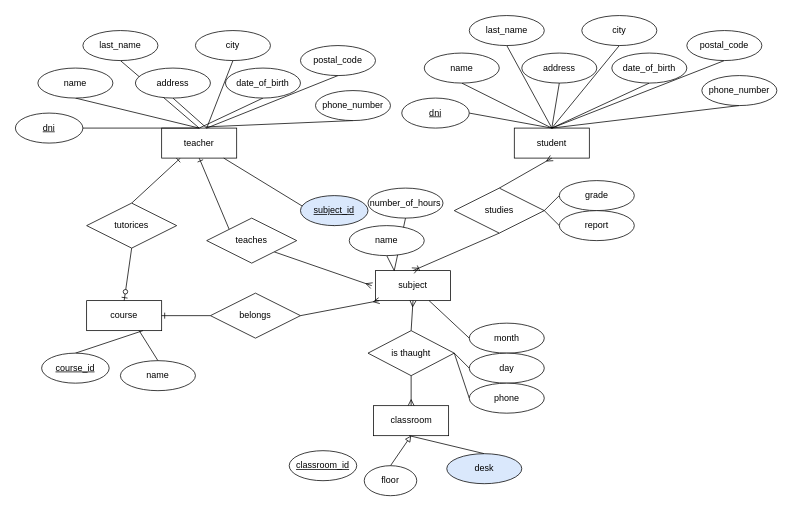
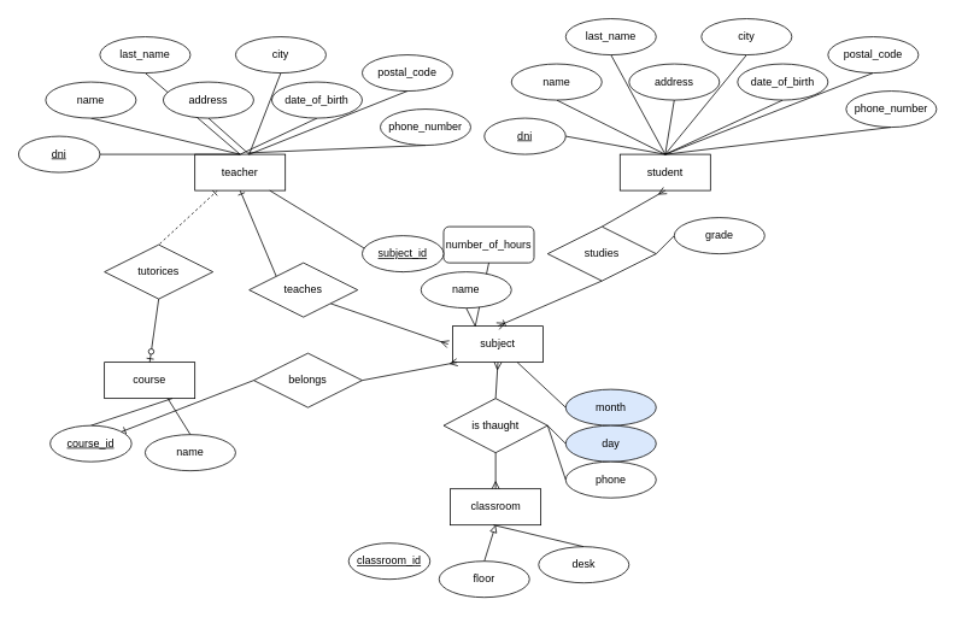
  <mxCell id="0" />
  <mxCell id="1" parent="0" />
  <mxCell id="2" style="rounded=0;orthogonalLoop=1;jettySize=auto;html=1;exitX=0;exitY=0;exitDx=0;exitDy=0;endArrow=ERone;endFill=0;entryX=0.5;entryY=1;entryDx=0;entryDy=0;" edge="1" parent="1" source="43" target="4"><mxGeometry relative="1" as="geometry"><mxPoint x="365" y="230" as="targetPoint" /></mxGeometry></mxCell>
- <mxCell id="3" style="edgeStyle=none;rounded=0;orthogonalLoop=1;jettySize=auto;html=1;exitX=0.25;exitY=1;exitDx=0;exitDy=0;entryX=0.5;entryY=0;entryDx=0;entryDy=0;endArrow=none;endFill=0;startArrow=ERone;startFill=0;" edge="1" parent="1" source="4" target="79"><mxGeometry relative="1" as="geometry" /></mxCell>
+ <mxCell id="3" style="edgeStyle=none;rounded=0;orthogonalLoop=1;jettySize=auto;html=1;exitX=0.25;exitY=1;exitDx=0;exitDy=0;entryX=0.5;entryY=0;entryDx=0;entryDy=0;endArrow=none;endFill=0;startArrow=ERone;startFill=0;dashed=1;" edge="1" parent="1" source="4" target="79"><mxGeometry relative="1" as="geometry" /></mxCell>
  <mxCell id="4" value="teacher" style="whiteSpace=wrap;html=1;align=center;" vertex="1" parent="1"><mxGeometry x="215" y="170" width="100" height="40" as="geometry" /></mxCell>
  <mxCell id="5" style="edgeStyle=none;rounded=0;orthogonalLoop=1;jettySize=auto;html=1;exitX=0.5;exitY=1;exitDx=0;exitDy=0;entryX=0.5;entryY=0;entryDx=0;entryDy=0;endArrow=none;endFill=0;" edge="1" parent="1" source="6" target="4"><mxGeometry relative="1" as="geometry" /></mxCell>
  <mxCell id="6" value="name" style="ellipse;whiteSpace=wrap;html=1;align=center;" vertex="1" parent="1"><mxGeometry x="50" y="90" width="100" height="40" as="geometry" /></mxCell>
  <mxCell id="7" style="edgeStyle=none;rounded=0;orthogonalLoop=1;jettySize=auto;html=1;exitX=0.5;exitY=1;exitDx=0;exitDy=0;endArrow=none;endFill=0;" edge="1" parent="1" source="8"><mxGeometry relative="1" as="geometry"><mxPoint x="265" y="170" as="targetPoint" /></mxGeometry></mxCell>
  <mxCell id="8" value="last_name" style="ellipse;whiteSpace=wrap;html=1;align=center;" vertex="1" parent="1"><mxGeometry x="110" width="100" height="40" as="geometry" y="40" /></mxCell>
  <mxCell id="9" style="edgeStyle=none;rounded=0;orthogonalLoop=1;jettySize=auto;html=1;exitX=0.5;exitY=1;exitDx=0;exitDy=0;endArrow=none;endFill=0;" edge="1" parent="1" source="73"><mxGeometry relative="1" as="geometry"><mxPoint x="275" y="170" as="targetPoint" /></mxGeometry></mxCell>
  <mxCell id="10" style="edgeStyle=none;rounded=0;orthogonalLoop=1;jettySize=auto;html=1;exitX=0.5;exitY=1;exitDx=0;exitDy=0;endArrow=none;endFill=0;" edge="1" parent="1" source="11"><mxGeometry relative="1" as="geometry"><mxPoint x="275" y="170" as="targetPoint" /></mxGeometry></mxCell>
  <mxCell id="11" value="city" style="ellipse;whiteSpace=wrap;html=1;align=center;" vertex="1" parent="1"><mxGeometry x="260" width="100" height="40" as="geometry" y="40" /></mxCell>
  <mxCell id="12" style="edgeStyle=none;rounded=0;orthogonalLoop=1;jettySize=auto;html=1;exitX=0.5;exitY=1;exitDx=0;exitDy=0;entryX=0.5;entryY=0;entryDx=0;entryDy=0;endArrow=none;endFill=0;" edge="1" parent="1" source="13" target="4"><mxGeometry relative="1" as="geometry" /></mxCell>
  <mxCell id="13" value="date_of_birth" style="ellipse;whiteSpace=wrap;html=1;align=center;" vertex="1" parent="1"><mxGeometry x="300" y="90" width="100" height="40" as="geometry" /></mxCell>
  <mxCell id="14" style="edgeStyle=none;rounded=0;orthogonalLoop=1;jettySize=auto;html=1;exitX=1;exitY=0.5;exitDx=0;exitDy=0;entryX=0.5;entryY=0;entryDx=0;entryDy=0;endArrow=none;endFill=0;" edge="1" parent="1" source="15" target="4"><mxGeometry relative="1" as="geometry" /></mxCell>
  <mxCell id="15" value="dni" style="ellipse;whiteSpace=wrap;html=1;align=center;fontStyle=4;" vertex="1" parent="1"><mxGeometry x="20" y="150" width="90" height="40" as="geometry" /></mxCell>
  <mxCell id="16" style="edgeStyle=none;rounded=0;orthogonalLoop=1;jettySize=auto;html=1;exitX=0.5;exitY=1;exitDx=0;exitDy=0;endArrow=none;endFill=0;" edge="1" parent="1" source="17"><mxGeometry relative="1" as="geometry"><mxPoint x="275" y="170" as="targetPoint" /></mxGeometry></mxCell>
  <mxCell id="17" value="postal_code" style="ellipse;whiteSpace=wrap;html=1;align=center;" vertex="1" parent="1"><mxGeometry x="400" y="60" width="100" height="40" as="geometry" /></mxCell>
  <mxCell id="18" style="edgeStyle=none;rounded=0;orthogonalLoop=1;jettySize=auto;html=1;exitX=0.5;exitY=1;exitDx=0;exitDy=0;entryX=0.588;entryY=-0.04;entryDx=0;entryDy=0;endArrow=none;endFill=0;entryPerimeter=0;" edge="1" parent="1" source="19" target="4"><mxGeometry relative="1" as="geometry" /></mxCell>
  <mxCell id="19" value="phone_number" style="ellipse;whiteSpace=wrap;html=1;align=center;" vertex="1" parent="1"><mxGeometry x="420" y="120" width="100" height="40" as="geometry" /></mxCell>
  <mxCell id="20" value="student" style="whiteSpace=wrap;html=1;align=center;" vertex="1" parent="1"><mxGeometry x="685" y="170" width="100" height="40" as="geometry" /></mxCell>
  <mxCell id="21" style="edgeStyle=none;rounded=0;orthogonalLoop=1;jettySize=auto;html=1;exitX=0.5;exitY=1;exitDx=0;exitDy=0;endArrow=none;endFill=0;" edge="1" parent="1" source="22"><mxGeometry relative="1" as="geometry"><mxPoint x="735" y="170" as="targetPoint" /></mxGeometry></mxCell>
  <mxCell id="22" value="name" style="ellipse;whiteSpace=wrap;html=1;align=center;" vertex="1" parent="1"><mxGeometry x="565" y="70" width="100" height="40" as="geometry" /></mxCell>
  <mxCell id="23" style="edgeStyle=none;rounded=0;orthogonalLoop=1;jettySize=auto;html=1;exitX=0.5;exitY=1;exitDx=0;exitDy=0;endArrow=none;endFill=0;" edge="1" parent="1" source="24"><mxGeometry relative="1" as="geometry"><mxPoint x="735" y="170" as="targetPoint" /></mxGeometry></mxCell>
  <mxCell id="24" value="last_name" style="ellipse;whiteSpace=wrap;html=1;align=center;" vertex="1" parent="1"><mxGeometry x="625" y="20" width="100" height="40" as="geometry" /></mxCell>
  <mxCell id="25" style="edgeStyle=none;rounded=0;orthogonalLoop=1;jettySize=auto;html=1;exitX=0.5;exitY=1;exitDx=0;exitDy=0;endArrow=none;endFill=0;" edge="1" parent="1" source="26"><mxGeometry relative="1" as="geometry"><mxPoint x="735" y="170" as="targetPoint" /></mxGeometry></mxCell>
  <mxCell id="26" value="address" style="ellipse;whiteSpace=wrap;html=1;align=center;" vertex="1" parent="1"><mxGeometry x="695" y="70" width="100" height="40" as="geometry" /></mxCell>
  <mxCell id="27" style="edgeStyle=none;rounded=0;orthogonalLoop=1;jettySize=auto;html=1;exitX=0.5;exitY=1;exitDx=0;exitDy=0;endArrow=none;endFill=0;" edge="1" parent="1" source="28"><mxGeometry relative="1" as="geometry"><mxPoint x="735" y="170" as="targetPoint" /></mxGeometry></mxCell>
  <mxCell id="28" value="city" style="ellipse;whiteSpace=wrap;html=1;align=center;" vertex="1" parent="1"><mxGeometry x="775" y="20" width="100" height="40" as="geometry" /></mxCell>
  <mxCell id="29" style="edgeStyle=none;rounded=0;orthogonalLoop=1;jettySize=auto;html=1;exitX=0.5;exitY=1;exitDx=0;exitDy=0;entryX=0.5;entryY=0;entryDx=0;entryDy=0;endArrow=none;endFill=0;" edge="1" parent="1" source="30" target="20"><mxGeometry relative="1" as="geometry" /></mxCell>
  <mxCell id="30" value="date_of_birth" style="ellipse;whiteSpace=wrap;html=1;align=center;" vertex="1" parent="1"><mxGeometry x="815" y="70" width="100" height="40" as="geometry" /></mxCell>
  <mxCell id="31" style="edgeStyle=none;rounded=0;orthogonalLoop=1;jettySize=auto;html=1;exitX=1;exitY=0.5;exitDx=0;exitDy=0;entryX=0.5;entryY=0;entryDx=0;entryDy=0;endArrow=none;endFill=0;" edge="1" parent="1" source="32" target="20"><mxGeometry relative="1" as="geometry" /></mxCell>
  <mxCell id="32" value="dni" style="ellipse;whiteSpace=wrap;html=1;align=center;fontStyle=4;" vertex="1" parent="1"><mxGeometry x="535" y="130" width="90" height="40" as="geometry" /></mxCell>
  <mxCell id="33" style="edgeStyle=none;rounded=0;orthogonalLoop=1;jettySize=auto;html=1;exitX=0.5;exitY=1;exitDx=0;exitDy=0;endArrow=none;endFill=0;" edge="1" parent="1" source="34"><mxGeometry relative="1" as="geometry"><mxPoint x="735" y="170" as="targetPoint" /></mxGeometry></mxCell>
  <mxCell id="34" value="postal_code" style="ellipse;whiteSpace=wrap;html=1;align=center;" vertex="1" parent="1"><mxGeometry x="915" width="100" height="40" as="geometry" y="40" /></mxCell>
  <mxCell id="35" style="edgeStyle=none;rounded=0;orthogonalLoop=1;jettySize=auto;html=1;exitX=0.5;exitY=1;exitDx=0;exitDy=0;endArrow=none;endFill=0;" edge="1" parent="1" source="36"><mxGeometry relative="1" as="geometry"><mxPoint x="735" y="170" as="targetPoint" /></mxGeometry></mxCell>
  <mxCell id="36" value="phone_number" style="ellipse;whiteSpace=wrap;html=1;align=center;" vertex="1" parent="1"><mxGeometry x="935" y="100" width="100" height="40" as="geometry" /></mxCell>
  <mxCell id="37" value="subject" style="whiteSpace=wrap;html=1;align=center;" vertex="1" parent="1"><mxGeometry x="500" y="360" width="100" height="40" as="geometry" /></mxCell>
  <mxCell id="38" style="edgeStyle=none;rounded=0;orthogonalLoop=1;jettySize=auto;html=1;exitX=0.5;exitY=1;exitDx=0;exitDy=0;endArrow=none;endFill=0;" edge="1" parent="1" source="39"><mxGeometry relative="1" as="geometry"><mxPoint x="525" y="360" as="targetPoint" /></mxGeometry></mxCell>
- <mxCell id="39" value="number_of_hours" style="ellipse;whiteSpace=wrap;html=1;align=center;" vertex="1" parent="1"><mxGeometry x="490" y="250" width="100" height="40" as="geometry" /></mxCell>
+ <mxCell id="39" value="number_of_hours" style="whiteSpace=wrap;html=1;align=center;rounded=1;" vertex="1" parent="1"><mxGeometry x="490" y="250" width="100" height="40" as="geometry" /></mxCell>
  <mxCell id="40" style="edgeStyle=none;rounded=0;orthogonalLoop=1;jettySize=auto;html=1;exitX=0.5;exitY=1;exitDx=0;exitDy=0;endArrow=none;endFill=0;" edge="1" parent="1" source="41" target="4"><mxGeometry relative="1" as="geometry" /></mxCell>
- <mxCell id="41" value="subject_id" style="ellipse;whiteSpace=wrap;html=1;align=center;fontStyle=4;fillColor=#dae8fc;" vertex="1" parent="1"><mxGeometry x="400" y="260" width="90" height="40" as="geometry" /></mxCell>
+ <mxCell id="41" value="subject_id" style="ellipse;whiteSpace=wrap;html=1;align=center;fontStyle=4;" vertex="1" parent="1"><mxGeometry x="400" y="260" width="90" height="40" as="geometry" /></mxCell>
  <mxCell id="42" style="edgeStyle=none;rounded=0;orthogonalLoop=1;jettySize=auto;html=1;exitX=1;exitY=1;exitDx=0;exitDy=0;endArrow=ERmany;endFill=0;" edge="1" parent="1" source="43"><mxGeometry relative="1" as="geometry"><mxPoint x="495" y="380" as="targetPoint" /></mxGeometry></mxCell>
  <mxCell id="43" value="teaches" style="shape=rhombus;perimeter=rhombusPerimeter;whiteSpace=wrap;html=1;align=center;" vertex="1" parent="1"><mxGeometry x="275" y="290" width="120" height="60" as="geometry" /></mxCell>
  <mxCell id="44" style="edgeStyle=none;rounded=0;orthogonalLoop=1;jettySize=auto;html=1;exitX=0.5;exitY=0;exitDx=0;exitDy=0;entryX=0.5;entryY=1;entryDx=0;entryDy=0;endArrow=ERmany;endFill=0;" edge="1" parent="1" source="46" target="20"><mxGeometry relative="1" as="geometry" /></mxCell>
  <mxCell id="45" style="edgeStyle=none;rounded=0;orthogonalLoop=1;jettySize=auto;html=1;exitX=0.5;exitY=1;exitDx=0;exitDy=0;entryX=0.5;entryY=0;entryDx=0;entryDy=0;endArrow=ERoneToMany;endFill=0;" edge="1" parent="1" source="46" target="37"><mxGeometry relative="1" as="geometry" /></mxCell>
  <mxCell id="46" value="studies" style="shape=rhombus;perimeter=rhombusPerimeter;whiteSpace=wrap;html=1;align=center;" vertex="1" parent="1"><mxGeometry x="605" y="250" width="120" height="60" as="geometry" /></mxCell>
  <mxCell id="47" value="course" style="whiteSpace=wrap;html=1;align=center;" vertex="1" parent="1"><mxGeometry x="115" y="400" width="100" height="40" as="geometry" /></mxCell>
  <mxCell id="48" style="edgeStyle=none;rounded=0;orthogonalLoop=1;jettySize=auto;html=1;exitX=0.5;exitY=0;exitDx=0;exitDy=0;endArrow=none;endFill=0;" edge="1" parent="1" source="49"><mxGeometry relative="1" as="geometry"><mxPoint x="185" y="440" as="targetPoint" /></mxGeometry></mxCell>
  <mxCell id="49" value="name" style="ellipse;whiteSpace=wrap;html=1;align=center;" vertex="1" parent="1"><mxGeometry x="160" y="480" width="100" height="40" as="geometry" /></mxCell>
  <mxCell id="50" style="edgeStyle=none;rounded=0;orthogonalLoop=1;jettySize=auto;html=1;exitX=0.5;exitY=0;exitDx=0;exitDy=0;entryX=0.75;entryY=1;entryDx=0;entryDy=0;endArrow=none;endFill=0;" edge="1" parent="1" source="51" target="47"><mxGeometry relative="1" as="geometry" /></mxCell>
  <mxCell id="51" value="course_id" style="ellipse;whiteSpace=wrap;html=1;align=center;fontStyle=4;" vertex="1" parent="1"><mxGeometry x="55" y="470" width="90" height="40" as="geometry" /></mxCell>
  <mxCell id="52" style="edgeStyle=none;rounded=0;orthogonalLoop=1;jettySize=auto;html=1;exitX=1;exitY=0.5;exitDx=0;exitDy=0;endArrow=ERmany;endFill=0;" edge="1" parent="1" source="54"><mxGeometry relative="1" as="geometry"><mxPoint x="505" y="400" as="targetPoint" /></mxGeometry></mxCell>
- <mxCell id="53" style="edgeStyle=none;rounded=0;orthogonalLoop=1;jettySize=auto;html=1;exitX=0;exitY=0.5;exitDx=0;exitDy=0;entryX=1;entryY=0.5;entryDx=0;entryDy=0;endArrow=ERone;endFill=0;" edge="1" parent="1" source="54" target="47"><mxGeometry relative="1" as="geometry" /></mxCell>
+ <mxCell id="53" style="edgeStyle=none;rounded=0;orthogonalLoop=1;jettySize=auto;html=1;exitX=0;exitY=0.5;exitDx=0;exitDy=0;endArrow=ERone;endFill=0;" edge="1" parent="1" source="54" target="51"><mxGeometry relative="1" as="geometry" /></mxCell>
  <mxCell id="54" value="belongs" style="shape=rhombus;perimeter=rhombusPerimeter;whiteSpace=wrap;html=1;align=center;" vertex="1" parent="1"><mxGeometry x="280" y="390" width="120" height="60" as="geometry" /></mxCell>
  <mxCell id="55" value="classroom" style="whiteSpace=wrap;html=1;align=center;" vertex="1" parent="1"><mxGeometry x="497.5" y="540" width="100" height="40" as="geometry" /></mxCell>
  <mxCell id="56" style="edgeStyle=none;rounded=0;orthogonalLoop=1;jettySize=auto;html=1;exitX=0.5;exitY=0;exitDx=0;exitDy=0;entryX=0.5;entryY=1;entryDx=0;entryDy=0;endArrow=ERmany;endFill=0;" edge="1" parent="1" source="58" target="37"><mxGeometry relative="1" as="geometry" /></mxCell>
  <mxCell id="57" style="edgeStyle=none;rounded=0;orthogonalLoop=1;jettySize=auto;html=1;exitX=0.5;exitY=1;exitDx=0;exitDy=0;entryX=0.5;entryY=0;entryDx=0;entryDy=0;endArrow=ERmany;endFill=0;" edge="1" parent="1" source="58" target="55"><mxGeometry relative="1" as="geometry" /></mxCell>
  <mxCell id="58" value="is thaught" style="shape=rhombus;perimeter=rhombusPerimeter;whiteSpace=wrap;html=1;align=center;" vertex="1" parent="1"><mxGeometry x="490" y="440" width="115" height="60" as="geometry" /></mxCell>
  <mxCell id="59" value="classroom_id" style="ellipse;whiteSpace=wrap;html=1;align=center;fontStyle=4;" vertex="1" parent="1"><mxGeometry x="385" y="600" width="90" height="40" as="geometry" /></mxCell>
  <mxCell id="60" style="edgeStyle=none;rounded=0;orthogonalLoop=1;jettySize=auto;html=1;exitX=0.5;exitY=0;exitDx=0;exitDy=0;entryX=0.5;entryY=1;entryDx=0;entryDy=0;endArrow=block;endFill=0;" edge="1" parent="1" source="61" target="55"><mxGeometry relative="1" as="geometry" /></mxCell>
- <mxCell id="61" value="floor" style="ellipse;whiteSpace=wrap;html=1;align=center;" vertex="1" parent="1"><mxGeometry x="485" y="620" width="70" height="40" as="geometry" /></mxCell>
+ <mxCell id="61" value="floor" style="ellipse;whiteSpace=wrap;html=1;align=center;" vertex="1" parent="1"><mxGeometry x="485" y="620" width="100" height="40" as="geometry" /></mxCell>
  <mxCell id="62" style="edgeStyle=none;rounded=0;orthogonalLoop=1;jettySize=auto;html=1;exitX=0.5;exitY=0;exitDx=0;exitDy=0;endArrow=none;endFill=0;" edge="1" parent="1" source="63"><mxGeometry relative="1" as="geometry"><mxPoint x="545" y="580" as="targetPoint" /></mxGeometry></mxCell>
- <mxCell id="63" value="desk" style="ellipse;whiteSpace=wrap;html=1;align=center;fillColor=#dae8fc;" vertex="1" parent="1"><mxGeometry x="595" y="604" width="100" height="40" as="geometry" /></mxCell>
+ <mxCell id="63" value="desk" style="ellipse;whiteSpace=wrap;html=1;align=center;" vertex="1" parent="1"><mxGeometry x="595" y="604" width="100" height="40" as="geometry" /></mxCell>
  <mxCell id="64" style="edgeStyle=none;rounded=0;orthogonalLoop=1;jettySize=auto;html=1;exitX=0;exitY=0.5;exitDx=0;exitDy=0;endArrow=none;endFill=0;" edge="1" parent="1" source="65" target="37"><mxGeometry relative="1" as="geometry" /></mxCell>
- <mxCell id="65" value="month" style="ellipse;whiteSpace=wrap;html=1;align=center;" vertex="1" parent="1"><mxGeometry x="625" y="430" width="100" height="40" as="geometry" /></mxCell>
+ <mxCell id="65" value="month" style="ellipse;whiteSpace=wrap;html=1;align=center;fillColor=#dae8fc;" vertex="1" parent="1"><mxGeometry x="625" y="430" width="100" height="40" as="geometry" /></mxCell>
  <mxCell id="66" style="edgeStyle=none;rounded=0;orthogonalLoop=1;jettySize=auto;html=1;exitX=0;exitY=0.5;exitDx=0;exitDy=0;endArrow=none;endFill=0;" edge="1" parent="1" source="67"><mxGeometry relative="1" as="geometry"><mxPoint x="605" y="470" as="targetPoint" /></mxGeometry></mxCell>
- <mxCell id="67" value="day" style="ellipse;whiteSpace=wrap;html=1;align=center;" vertex="1" parent="1"><mxGeometry x="625" y="470" width="100" height="40" as="geometry" /></mxCell>
+ <mxCell id="67" value="day" style="ellipse;whiteSpace=wrap;html=1;align=center;fillColor=#dae8fc;" vertex="1" parent="1"><mxGeometry x="625" y="470" width="100" height="40" as="geometry" /></mxCell>
  <mxCell id="68" style="edgeStyle=none;rounded=0;orthogonalLoop=1;jettySize=auto;html=1;exitX=0;exitY=0.5;exitDx=0;exitDy=0;entryX=1;entryY=0.5;entryDx=0;entryDy=0;endArrow=none;endFill=0;" edge="1" parent="1" source="69" target="58"><mxGeometry relative="1" as="geometry" /></mxCell>
  <mxCell id="69" value="phone" style="ellipse;whiteSpace=wrap;html=1;align=center;" vertex="1" parent="1"><mxGeometry x="625" y="510" width="100" height="40" as="geometry" /></mxCell>
  <mxCell id="70" style="edgeStyle=none;rounded=0;orthogonalLoop=1;jettySize=auto;html=1;exitX=0.5;exitY=1;exitDx=0;exitDy=0;endArrow=none;endFill=0;" edge="1" parent="1" source="47" target="47"><mxGeometry relative="1" as="geometry" /></mxCell>
  <mxCell id="71" style="edgeStyle=none;rounded=0;orthogonalLoop=1;jettySize=auto;html=1;exitX=0.5;exitY=1;exitDx=0;exitDy=0;entryX=0.25;entryY=0;entryDx=0;entryDy=0;endArrow=none;endFill=0;" edge="1" parent="1" source="72" target="37"><mxGeometry relative="1" as="geometry" /></mxCell>
  <mxCell id="72" value="name" style="ellipse;whiteSpace=wrap;html=1;align=center;" vertex="1" parent="1"><mxGeometry x="465" y="300" width="100" height="40" as="geometry" /></mxCell>
  <mxCell id="73" value="address" style="ellipse;whiteSpace=wrap;html=1;align=center;" vertex="1" parent="1"><mxGeometry x="180" y="90" width="100" height="40" as="geometry" /></mxCell>
  <mxCell id="74" style="edgeStyle=none;rounded=0;orthogonalLoop=1;jettySize=auto;html=1;exitX=0;exitY=0.5;exitDx=0;exitDy=0;entryX=1;entryY=0.5;entryDx=0;entryDy=0;endArrow=none;endFill=0;" edge="1" parent="1" source="75" target="46"><mxGeometry relative="1" as="geometry" /></mxCell>
  <mxCell id="75" value="grade" style="ellipse;whiteSpace=wrap;html=1;align=center;" vertex="1" parent="1"><mxGeometry x="745" y="240" width="100" height="40" as="geometry" /></mxCell>
- <mxCell id="76" style="edgeStyle=none;rounded=0;orthogonalLoop=1;jettySize=auto;html=1;exitX=0;exitY=0.5;exitDx=0;exitDy=0;entryX=1;entryY=0.5;entryDx=0;entryDy=0;endArrow=none;endFill=0;" edge="1" parent="1" source="77" target="46"><mxGeometry relative="1" as="geometry" /></mxCell>
- <mxCell id="77" value="report" style="ellipse;whiteSpace=wrap;html=1;align=center;" vertex="1" parent="1"><mxGeometry x="745" y="280" width="100" height="40" as="geometry" /></mxCell>
  <mxCell id="78" style="edgeStyle=none;rounded=0;orthogonalLoop=1;jettySize=auto;html=1;exitX=0.5;exitY=1;exitDx=0;exitDy=0;entryX=0.5;entryY=0;entryDx=0;entryDy=0;endArrow=ERzeroToOne;endFill=1;" edge="1" parent="1" source="79" target="47"><mxGeometry relative="1" as="geometry" /></mxCell>
  <mxCell id="79" value="tutorices" style="shape=rhombus;perimeter=rhombusPerimeter;whiteSpace=wrap;html=1;align=center;" vertex="1" parent="1"><mxGeometry x="115" y="270" width="120" height="60" as="geometry" /></mxCell>
